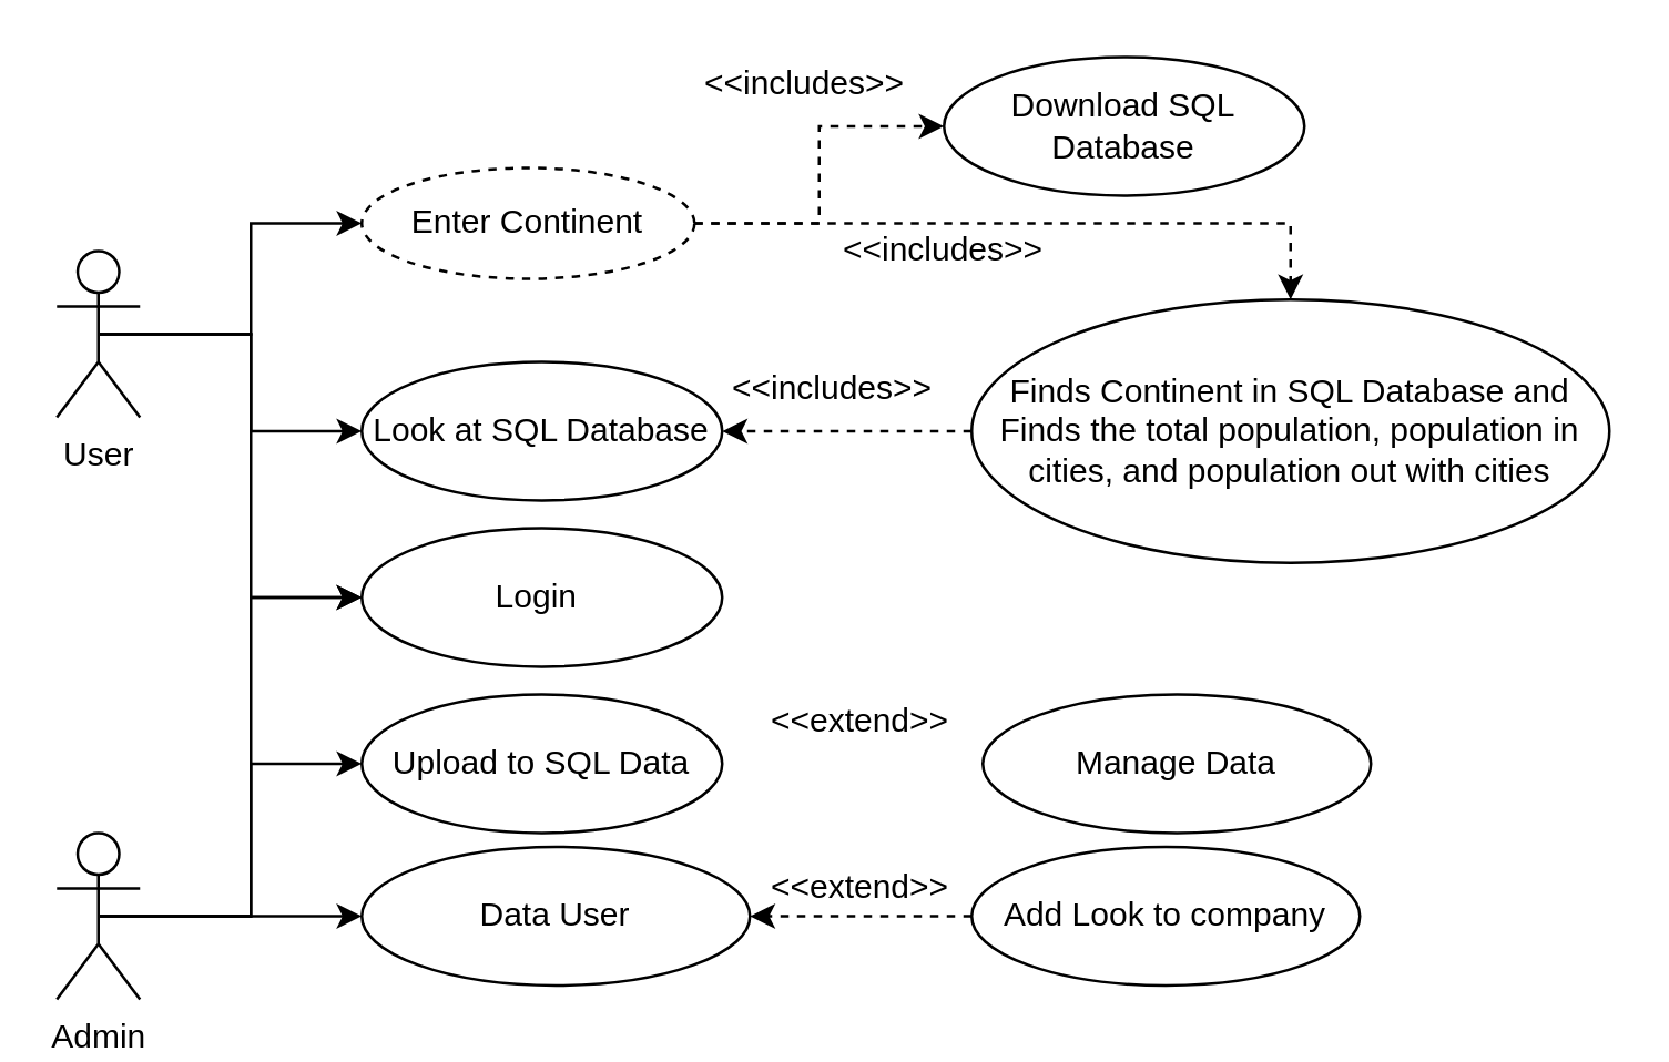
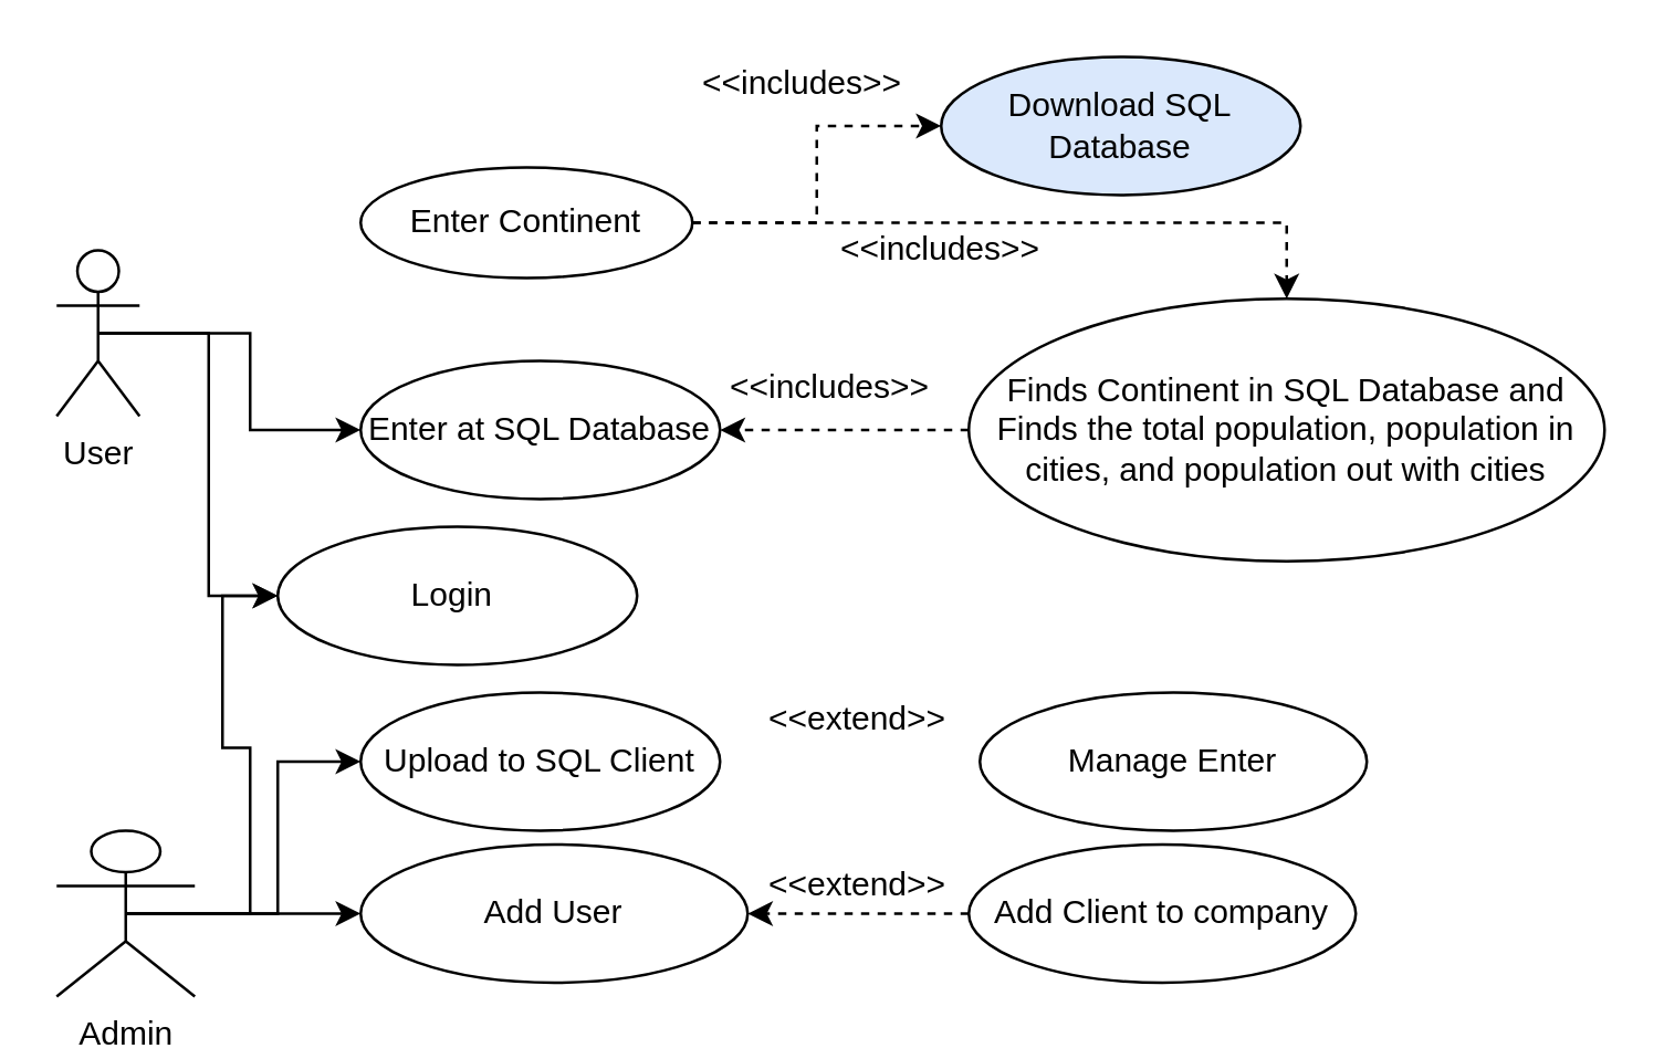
  <mxCell id="0" />
  <mxCell id="1" parent="0" />
  <mxCell id="2" style="edgeStyle=orthogonalEdgeStyle;rounded=0;orthogonalLoop=1;jettySize=auto;html=1;exitX=0.5;exitY=0.5;exitDx=0;exitDy=0;exitPerimeter=0;" edge="1" parent="1" source="5" target="6"><mxGeometry relative="1" as="geometry" /></mxCell>
  <mxCell id="3" style="edgeStyle=orthogonalEdgeStyle;rounded=0;orthogonalLoop=1;jettySize=auto;html=1;exitX=0.5;exitY=0.5;exitDx=0;exitDy=0;exitPerimeter=0;" edge="1" parent="1" source="5" target="10"><mxGeometry relative="1" as="geometry" /></mxCell>
  <mxCell id="4" style="edgeStyle=orthogonalEdgeStyle;rounded=0;orthogonalLoop=1;jettySize=auto;html=1;exitX=0.5;exitY=0.5;exitDx=0;exitDy=0;exitPerimeter=0;entryX=0;entryY=0.5;entryDx=0;entryDy=0;" edge="1" parent="1" source="5" target="27"><mxGeometry relative="1" as="geometry" /></mxCell>
- <mxCell id="5" value="Admin" style="shape=umlActor;verticalLabelPosition=bottom;verticalAlign=top;html=1;outlineConnect=0;" vertex="1" parent="1"><mxGeometry x="20" y="300" width="30" height="60" as="geometry" /></mxCell>
- <mxCell id="6" value="Data User" style="ellipse;whiteSpace=wrap;html=1;" vertex="1" parent="1"><mxGeometry x="130" y="305" width="140" height="50" as="geometry" /></mxCell>
+ <mxCell id="5" value="Admin" style="shape=umlActor;verticalLabelPosition=bottom;verticalAlign=top;html=1;outlineConnect=0;" vertex="1" parent="1"><mxGeometry x="20" y="300" width="50" height="60" as="geometry" /></mxCell>
+ <mxCell id="6" value="Add User" style="ellipse;whiteSpace=wrap;html=1;" vertex="1" parent="1"><mxGeometry x="130" y="305" width="140" height="50" as="geometry" /></mxCell>
  <mxCell id="7" style="edgeStyle=orthogonalEdgeStyle;rounded=0;orthogonalLoop=1;jettySize=auto;html=1;exitX=0;exitY=0.5;exitDx=0;exitDy=0;entryX=1;entryY=0.5;entryDx=0;entryDy=0;dashed=1;" edge="1" parent="1" source="8" target="6"><mxGeometry relative="1" as="geometry" /></mxCell>
- <mxCell id="8" value="Add Look to company" style="ellipse;whiteSpace=wrap;html=1;" vertex="1" parent="1"><mxGeometry x="350" y="305" width="140" height="50" as="geometry" /></mxCell>
+ <mxCell id="8" value="Add Client to company" style="ellipse;whiteSpace=wrap;html=1;" vertex="1" parent="1"><mxGeometry x="350" y="305" width="140" height="50" as="geometry" /></mxCell>
  <mxCell id="9" value="&amp;lt;&amp;lt;extend&amp;gt;&amp;gt;" style="text;html=1;strokeColor=none;fillColor=none;align=center;verticalAlign=middle;whiteSpace=wrap;rounded=0;" vertex="1" parent="1"><mxGeometry x="250" y="310" width="120" height="20" as="geometry" /></mxCell>
- <mxCell id="10" value="Upload to SQL Data" style="ellipse;whiteSpace=wrap;html=1;" vertex="1" parent="1"><mxGeometry x="130" y="250" width="130" height="50" as="geometry" /></mxCell>
- <mxCell id="11" value="Manage Data" style="ellipse;whiteSpace=wrap;html=1;" vertex="1" parent="1"><mxGeometry x="354" y="250" width="140" height="50" as="geometry" /></mxCell>
+ <mxCell id="10" value="Upload to SQL Client" style="ellipse;whiteSpace=wrap;html=1;" vertex="1" parent="1"><mxGeometry x="130" y="250" width="130" height="50" as="geometry" /></mxCell>
+ <mxCell id="11" value="Manage Enter" style="ellipse;whiteSpace=wrap;html=1;" vertex="1" parent="1"><mxGeometry x="354" y="250" width="140" height="50" as="geometry" /></mxCell>
  <mxCell id="12" value="&amp;lt;&amp;lt;extend&amp;gt;&amp;gt;" style="text;html=1;strokeColor=none;fillColor=none;align=center;verticalAlign=middle;whiteSpace=wrap;rounded=0;" vertex="1" parent="1"><mxGeometry x="250" y="250" width="120" height="20" as="geometry" /></mxCell>
- <mxCell id="13" style="edgeStyle=orthogonalEdgeStyle;rounded=0;orthogonalLoop=1;jettySize=auto;html=1;exitX=0.5;exitY=0.5;exitDx=0;exitDy=0;exitPerimeter=0;entryX=0;entryY=0.5;entryDx=0;entryDy=0;" edge="1" parent="1" source="16" target="17"><mxGeometry relative="1" as="geometry" /></mxCell>
  <mxCell id="14" style="edgeStyle=orthogonalEdgeStyle;rounded=0;orthogonalLoop=1;jettySize=auto;html=1;exitX=0.5;exitY=0.5;exitDx=0;exitDy=0;exitPerimeter=0;entryX=0;entryY=0.5;entryDx=0;entryDy=0;" edge="1" parent="1" source="16" target="26"><mxGeometry relative="1" as="geometry" /></mxCell>
  <mxCell id="15" style="edgeStyle=orthogonalEdgeStyle;rounded=0;orthogonalLoop=1;jettySize=auto;html=1;exitX=0.5;exitY=0.5;exitDx=0;exitDy=0;exitPerimeter=0;entryX=0;entryY=0.5;entryDx=0;entryDy=0;" edge="1" parent="1" source="16" target="27"><mxGeometry relative="1" as="geometry" /></mxCell>
  <mxCell id="16" value="User" style="shape=umlActor;verticalLabelPosition=bottom;verticalAlign=top;html=1;outlineConnect=0;" vertex="1" parent="1"><mxGeometry x="20" y="90" width="30" height="60" as="geometry" /></mxCell>
- <mxCell id="17" value="Enter Continent" style="ellipse;whiteSpace=wrap;html=1;dashed=1;" vertex="1" parent="1"><mxGeometry x="130" y="60" width="120" height="40" as="geometry" /></mxCell>
+ <mxCell id="17" value="Enter Continent" style="ellipse;whiteSpace=wrap;html=1;" vertex="1" parent="1"><mxGeometry x="130" y="60" width="120" height="40" as="geometry" /></mxCell>
  <mxCell id="18" style="edgeStyle=orthogonalEdgeStyle;rounded=0;orthogonalLoop=1;jettySize=auto;html=1;exitX=1;exitY=0.5;exitDx=0;exitDy=0;entryX=0;entryY=0.5;entryDx=0;entryDy=0;dashed=1;" edge="1" parent="1" source="17" target="22"><mxGeometry relative="1" as="geometry"><mxPoint x="250" y="85" as="sourcePoint" /></mxGeometry></mxCell>
  <mxCell id="19" style="edgeStyle=orthogonalEdgeStyle;rounded=0;orthogonalLoop=1;jettySize=auto;html=1;exitX=1;exitY=0.5;exitDx=0;exitDy=0;dashed=1;" edge="1" parent="1" source="17" target="21"><mxGeometry relative="1" as="geometry"><mxPoint x="250" y="85" as="sourcePoint" /></mxGeometry></mxCell>
  <mxCell id="20" style="edgeStyle=orthogonalEdgeStyle;rounded=0;orthogonalLoop=1;jettySize=auto;html=1;exitX=0;exitY=0.5;exitDx=0;exitDy=0;entryX=1;entryY=0.5;entryDx=0;entryDy=0;dashed=1;" edge="1" parent="1" source="21" target="26"><mxGeometry relative="1" as="geometry"><mxPoint x="250" y="165" as="targetPoint" /></mxGeometry></mxCell>
  <mxCell id="21" value="Finds Continent in SQL Database and Finds the total population, population in cities, and population out with cities" style="ellipse;whiteSpace=wrap;html=1;" vertex="1" parent="1"><mxGeometry x="350" y="107.5" width="230" height="95" as="geometry" /></mxCell>
- <mxCell id="22" value="Download SQL Database" style="ellipse;whiteSpace=wrap;html=1;" vertex="1" parent="1"><mxGeometry x="340" y="20" width="130" height="50" as="geometry" /></mxCell>
+ <mxCell id="22" value="Download SQL Database" style="ellipse;whiteSpace=wrap;html=1;fillColor=#dae8fc;" vertex="1" parent="1"><mxGeometry x="340" y="20" width="130" height="50" as="geometry" /></mxCell>
  <mxCell id="23" value="&amp;lt;&amp;lt;includes&amp;gt;&amp;gt;" style="text;html=1;strokeColor=none;fillColor=none;align=center;verticalAlign=middle;whiteSpace=wrap;rounded=0;" vertex="1" parent="1"><mxGeometry x="230" y="20" width="120" height="20" as="geometry" /></mxCell>
  <mxCell id="24" value="&amp;lt;&amp;lt;includes&amp;gt;&amp;gt;" style="text;html=1;strokeColor=none;fillColor=none;align=center;verticalAlign=middle;whiteSpace=wrap;rounded=0;" vertex="1" parent="1"><mxGeometry x="280" y="80" width="120" height="20" as="geometry" /></mxCell>
  <mxCell id="25" value="&amp;lt;&amp;lt;includes&amp;gt;&amp;gt;" style="text;html=1;strokeColor=none;fillColor=none;align=center;verticalAlign=middle;whiteSpace=wrap;rounded=0;" vertex="1" parent="1"><mxGeometry x="240" y="130" width="120" height="20" as="geometry" /></mxCell>
- <mxCell id="26" value="Look at SQL Database" style="ellipse;whiteSpace=wrap;html=1;" vertex="1" parent="1"><mxGeometry x="130" y="130" width="130" height="50" as="geometry" /></mxCell>
- <mxCell id="27" value="Login&amp;nbsp;" style="ellipse;whiteSpace=wrap;html=1;" vertex="1" parent="1"><mxGeometry x="130" y="190" width="130" height="50" as="geometry" /></mxCell>
+ <mxCell id="26" value="Enter at SQL Database" style="ellipse;whiteSpace=wrap;html=1;" vertex="1" parent="1"><mxGeometry x="130" y="130" width="130" height="50" as="geometry" /></mxCell>
+ <mxCell id="27" value="Login&amp;nbsp;" style="ellipse;whiteSpace=wrap;html=1;" vertex="1" parent="1"><mxGeometry x="100" y="190" width="130" height="50" as="geometry" /></mxCell>
